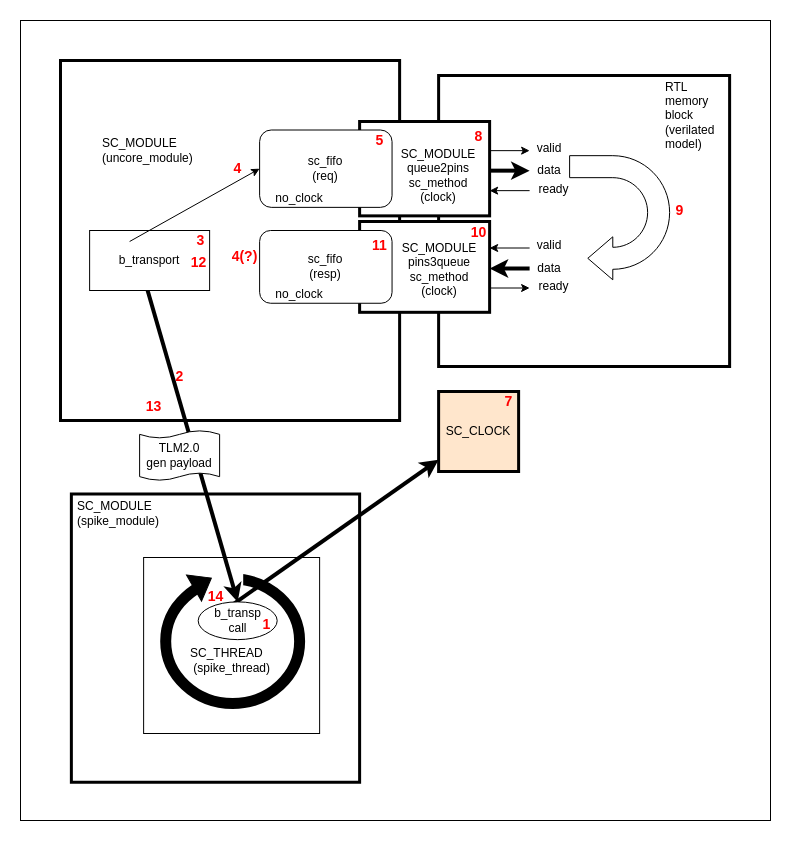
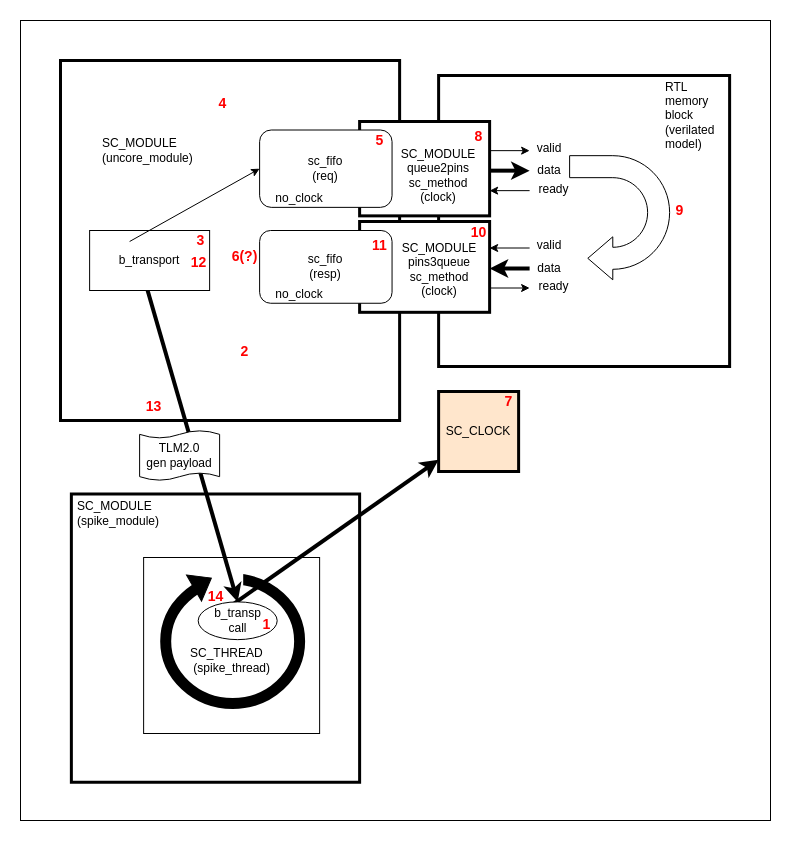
  <mxCell id="0" />
  <mxCell id="1" parent="0" />
  <mxCell id="2" value="" style="rounded=0;whiteSpace=wrap;html=1;fillStyle=solid;fillColor=#FFFFFF;" parent="1" vertex="1"><mxGeometry width="750" height="800" as="geometry" x="20" y="20" /></mxCell>
  <mxCell id="3" value="" style="whiteSpace=wrap;html=1;aspect=fixed;strokeWidth=3;" parent="1" vertex="1"><mxGeometry x="438.12" y="75" width="291" height="291" as="geometry" /></mxCell>
  <mxCell id="4" value="" style="rounded=0;whiteSpace=wrap;html=1;strokeWidth=3;" parent="1" vertex="1"><mxGeometry x="60" y="60" width="339.12" height="360" as="geometry" /></mxCell>
  <mxCell id="5" value="" style="whiteSpace=wrap;html=1;aspect=fixed;strokeWidth=3;" parent="1" vertex="1"><mxGeometry x="70.87" y="493.5" width="288.25" height="288.25" as="geometry" /></mxCell>
  <mxCell id="6" value="" style="whiteSpace=wrap;html=1;aspect=fixed;" parent="1" vertex="1"><mxGeometry x="143.12" y="557" width="176" height="176" as="geometry" /></mxCell>
  <mxCell id="7" value="" style="ellipse;whiteSpace=wrap;html=1;strokeWidth=11;" parent="1" vertex="1"><mxGeometry x="165.19" y="578.57" width="133.93" height="124.43" as="geometry" /></mxCell>
  <mxCell id="8" value="" style="rounded=0;whiteSpace=wrap;html=1;rotation=0;strokeColor=none;" parent="1" vertex="1"><mxGeometry x="197.69" y="564.57" width="45" height="30" as="geometry" /></mxCell>
  <mxCell id="9" value="" style="triangle;whiteSpace=wrap;html=1;rotation=-30;fillColor=#000000;" parent="1" vertex="1"><mxGeometry x="192.19" y="567.57" width="20" height="30" as="geometry" /></mxCell>
  <mxCell id="10" value="SC_MODULE (spike_module)" style="text;strokeColor=none;fillColor=none;align=left;verticalAlign=middle;spacingLeft=4;spacingRight=4;overflow=hidden;points=[[0,0.5],[1,0.5]];portConstraint=eastwest;rotatable=0;whiteSpace=wrap;html=1;" parent="1" vertex="1"><mxGeometry x="70.87" y="493.5" width="98.25" height="39.5" as="geometry" /></mxCell>
  <mxCell id="11" value="SC_THREAD&amp;nbsp; &amp;nbsp; &amp;nbsp;(spike_thread)" style="text;strokeColor=none;fillColor=none;align=left;verticalAlign=middle;spacingLeft=4;spacingRight=4;overflow=hidden;points=[[0,0.5],[1,0.5]];portConstraint=eastwest;rotatable=0;whiteSpace=wrap;html=1;" parent="1" vertex="1"><mxGeometry x="184.07" y="630.57" width="107.37" height="59.5" as="geometry" /></mxCell>
  <mxCell id="12" value="SC_MODULE (uncore_module)" style="text;strokeColor=none;fillColor=none;align=left;verticalAlign=middle;spacingLeft=4;spacingRight=4;overflow=hidden;points=[[0,0.5],[1,0.5]];portConstraint=eastwest;rotatable=0;whiteSpace=wrap;html=1;" parent="1" vertex="1"><mxGeometry x="95.87" y="130" width="108.25" height="39.5" as="geometry" /></mxCell>
  <mxCell id="13" value="b_transport" style="rounded=0;whiteSpace=wrap;html=1;" parent="1" vertex="1"><mxGeometry x="89.12" y="230" width="120" height="60" as="geometry" /></mxCell>
  <mxCell id="14" value="" style="endArrow=classic;html=1;rounded=0;strokeWidth=4;exitX=0.378;exitY=0.158;exitDx=0;exitDy=0;exitPerimeter=0;" parent="1" source="17" target="41" edge="1"><mxGeometry width="50" height="50" relative="1" as="geometry"><mxPoint x="389.12" y="480" as="sourcePoint" /><mxPoint x="409.12" y="390" as="targetPoint" /></mxGeometry></mxCell>
  <mxCell id="15" value="" style="endArrow=classic;html=1;rounded=0;exitX=0.5;exitY=1;exitDx=0;exitDy=0;strokeWidth=4;entryX=0.5;entryY=0;entryDx=0;entryDy=0;" parent="1" target="17" edge="1"><mxGeometry width="50" height="50" relative="1" as="geometry"><mxPoint x="147.12" y="290" as="sourcePoint" /><mxPoint x="229.12" y="520" as="targetPoint" /></mxGeometry></mxCell>
  <mxCell id="16" value="TLM2.0&lt;div&gt;gen payload&lt;/div&gt;" style="shape=tape;whiteSpace=wrap;html=1;size=0.154;" parent="1" vertex="1"><mxGeometry x="139.12" y="430" width="80" height="50" as="geometry" /></mxCell>
  <mxCell id="17" value="b_transp&lt;div&gt;call&lt;/div&gt;" style="ellipse;whiteSpace=wrap;html=1;strokeWidth=1;" parent="1" vertex="1"><mxGeometry x="197.69" y="601.37" width="79" height="37.75" as="geometry" /></mxCell>
  <mxCell id="18" value="" style="rounded=0;whiteSpace=wrap;html=1;strokeWidth=3;" parent="1" vertex="1"><mxGeometry x="359.12" y="121" width="130" height="94.37" as="geometry" /></mxCell>
  <mxCell id="19" value="sc_fifo&lt;div&gt;(req)&lt;/div&gt;" style="rounded=1;whiteSpace=wrap;html=1;" parent="1" vertex="1"><mxGeometry x="259.12" y="129.5" width="132.43" height="77.37" as="geometry" /></mxCell>
  <mxCell id="20" value="" style="rounded=0;whiteSpace=wrap;html=1;strokeWidth=3;" parent="1" vertex="1"><mxGeometry x="359.12" y="221" width="130" height="90.81" as="geometry" /></mxCell>
  <mxCell id="21" value="sc_fifo&lt;div&gt;(resp)&lt;/div&gt;" style="rounded=1;whiteSpace=wrap;html=1;" parent="1" vertex="1"><mxGeometry x="259.12" y="230" width="132.43" height="72.75" as="geometry" /></mxCell>
  <mxCell id="22" value="" style="endArrow=classic;html=1;rounded=0;entryX=0;entryY=0.5;entryDx=0;entryDy=0;" parent="1" target="19" edge="1"><mxGeometry width="50" height="50" relative="1" as="geometry"><mxPoint x="129.12" y="241" as="sourcePoint" /><mxPoint x="179.12" y="191" as="targetPoint" /></mxGeometry></mxCell>
  <mxCell id="23" value="RTL&lt;div&gt;memory block&lt;/div&gt;&lt;div&gt;(verilated&lt;/div&gt;&lt;div&gt;model)&lt;/div&gt;" style="text;strokeColor=none;fillColor=none;align=left;verticalAlign=middle;spacingLeft=4;spacingRight=4;overflow=hidden;points=[[0,0.5],[1,0.5]];portConstraint=eastwest;rotatable=0;whiteSpace=wrap;html=1;" parent="1" vertex="1"><mxGeometry x="659.12" y="75.15" width="80" height="80" as="geometry" /></mxCell>
  <mxCell id="24" value="" style="html=1;shadow=0;dashed=0;align=center;verticalAlign=middle;shape=mxgraph.arrows2.uTurnArrow;dy=11;arrowHead=43;dx2=25;rotation=-180;" parent="1" vertex="1"><mxGeometry x="569.12" y="155.15" width="100" height="124.15" as="geometry" /></mxCell>
  <mxCell id="25" value="" style="endArrow=classic;html=1;rounded=0;" parent="1" edge="1"><mxGeometry width="50" height="50" relative="1" as="geometry"><mxPoint x="489.12" y="150.15" as="sourcePoint" /><mxPoint x="529.12" y="150.15" as="targetPoint" /></mxGeometry></mxCell>
  <mxCell id="26" value="" style="endArrow=classic;html=1;rounded=0;strokeWidth=4;" parent="1" edge="1"><mxGeometry width="50" height="50" relative="1" as="geometry"><mxPoint x="489.12" y="170.15" as="sourcePoint" /><mxPoint x="529.12" y="170.15" as="targetPoint" /></mxGeometry></mxCell>
  <mxCell id="27" value="" style="endArrow=classic;html=1;rounded=0;" parent="1" edge="1"><mxGeometry width="50" height="50" relative="1" as="geometry"><mxPoint x="529.12" y="190.15" as="sourcePoint" /><mxPoint x="489.12" y="190.15" as="targetPoint" /></mxGeometry></mxCell>
  <mxCell id="28" value="valid" style="text;html=1;align=center;verticalAlign=middle;whiteSpace=wrap;rounded=0;" parent="1" vertex="1"><mxGeometry x="519.12" y="132.65" width="60" height="30" as="geometry" /></mxCell>
  <mxCell id="29" value="data" style="text;html=1;align=center;verticalAlign=middle;whiteSpace=wrap;rounded=0;" parent="1" vertex="1"><mxGeometry x="519.12" y="155.15" width="60" height="30" as="geometry" /></mxCell>
  <mxCell id="30" value="ready" style="text;html=1;align=center;verticalAlign=middle;whiteSpace=wrap;rounded=0;" parent="1" vertex="1"><mxGeometry x="518.12" y="173.72" width="71" height="30" as="geometry" /></mxCell>
  <mxCell id="31" value="" style="endArrow=classic;html=1;rounded=0;" parent="1" edge="1"><mxGeometry width="50" height="50" relative="1" as="geometry"><mxPoint x="489.12" y="287.5" as="sourcePoint" /><mxPoint x="529.12" y="287.5" as="targetPoint" /></mxGeometry></mxCell>
  <mxCell id="32" value="" style="endArrow=classic;html=1;rounded=0;strokeWidth=4;" parent="1" edge="1"><mxGeometry width="50" height="50" relative="1" as="geometry"><mxPoint x="529.12" y="268" as="sourcePoint" /><mxPoint x="489.12" y="268" as="targetPoint" /></mxGeometry></mxCell>
  <mxCell id="33" value="" style="endArrow=classic;html=1;rounded=0;" parent="1" edge="1"><mxGeometry width="50" height="50" relative="1" as="geometry"><mxPoint x="529.12" y="247.5" as="sourcePoint" /><mxPoint x="489.12" y="247.5" as="targetPoint" /></mxGeometry></mxCell>
  <mxCell id="34" value="valid" style="text;html=1;align=center;verticalAlign=middle;whiteSpace=wrap;rounded=0;" parent="1" vertex="1"><mxGeometry x="519.12" y="230" width="60" height="30" as="geometry" /></mxCell>
  <mxCell id="35" value="data" style="text;html=1;align=center;verticalAlign=middle;whiteSpace=wrap;rounded=0;" parent="1" vertex="1"><mxGeometry x="519.12" y="252.5" width="60" height="30" as="geometry" /></mxCell>
  <mxCell id="36" value="ready" style="text;html=1;align=center;verticalAlign=middle;whiteSpace=wrap;rounded=0;" parent="1" vertex="1"><mxGeometry x="518.12" y="271.07" width="71" height="30" as="geometry" /></mxCell>
  <mxCell id="37" value="no_clock" style="text;html=1;align=center;verticalAlign=middle;whiteSpace=wrap;rounded=0;" parent="1" vertex="1"><mxGeometry x="269.12" y="279.3" width="60" height="30" as="geometry" /></mxCell>
  <mxCell id="38" value="no_clock" style="text;html=1;align=center;verticalAlign=middle;whiteSpace=wrap;rounded=0;" parent="1" vertex="1"><mxGeometry x="269.12" y="183.15" width="60" height="30" as="geometry" /></mxCell>
  <mxCell id="39" value="&lt;div&gt;&lt;br&gt;&lt;/div&gt;SC_MODULE&lt;div&gt;queue2pins&lt;/div&gt;&lt;div&gt;sc_method&lt;/div&gt;&lt;div&gt;(clock)&lt;/div&gt;" style="text;html=1;align=center;verticalAlign=middle;whiteSpace=wrap;rounded=0;" parent="1" vertex="1"><mxGeometry x="409.12" y="153.15" width="58" height="30" as="geometry" /></mxCell>
  <mxCell id="40" value="&lt;div&gt;&lt;br&gt;&lt;/div&gt;SC_MODULE&lt;div&gt;pins3queue&lt;/div&gt;&lt;div&gt;sc_method&lt;/div&gt;&lt;div&gt;(clock)&lt;/div&gt;" style="text;html=1;align=center;verticalAlign=middle;whiteSpace=wrap;rounded=0;" parent="1" vertex="1"><mxGeometry x="409.12" y="247.44" width="60" height="30" as="geometry" /></mxCell>
  <mxCell id="41" value="SC_CLOCK" style="whiteSpace=wrap;html=1;aspect=fixed;strokeWidth=3;fillColor=#ffe6cc;" parent="1" vertex="1"><mxGeometry x="438.12" y="391" width="80" height="80" as="geometry" /></mxCell>
  <mxCell id="42" value="&lt;font&gt;1&lt;/font&gt;" style="text;html=1;align=center;verticalAlign=middle;whiteSpace=wrap;rounded=0;strokeWidth=1;fontColor=light-dark(#ff0000, #ededed);fontSize=14;fontStyle=1" parent="1" vertex="1"><mxGeometry x="255.69" y="609.12" width="21" height="30" as="geometry" /></mxCell>
- <mxCell id="43" value="&lt;font&gt;2&lt;/font&gt;" style="text;html=1;align=center;verticalAlign=middle;whiteSpace=wrap;rounded=0;strokeWidth=1;fontColor=light-dark(#ff0000, #ededed);fontSize=14;fontStyle=1" parent="1" vertex="1"><mxGeometry x="169.12" y="361" width="21" height="30" as="geometry" /></mxCell>
+ <mxCell id="43" value="&lt;font&gt;2&lt;/font&gt;" style="text;html=1;align=center;verticalAlign=middle;whiteSpace=wrap;rounded=0;strokeWidth=1;fontColor=light-dark(#ff0000, #ededed);fontSize=14;fontStyle=1" parent="1" vertex="1"><mxGeometry x="234.12" y="336" width="21" height="30" as="geometry" /></mxCell>
  <mxCell id="44" value="&lt;font&gt;3&lt;/font&gt;" style="text;html=1;align=center;verticalAlign=middle;whiteSpace=wrap;rounded=0;strokeWidth=1;fontColor=light-dark(#ff0000, #ededed);fontSize=14;fontStyle=1" parent="1" vertex="1"><mxGeometry x="190.12" y="225" width="21" height="30" as="geometry" /></mxCell>
- <mxCell id="45" value="&lt;font&gt;4&lt;/font&gt;" style="text;html=1;align=center;verticalAlign=middle;whiteSpace=wrap;rounded=0;strokeWidth=1;fontColor=light-dark(#ff0000, #ededed);fontSize=14;fontStyle=1" parent="1" vertex="1"><mxGeometry x="227.26" y="153.15" width="21" height="30" as="geometry" /></mxCell>
- <mxCell id="46" value="&lt;font&gt;4(?)&lt;/font&gt;" style="text;html=1;align=center;verticalAlign=middle;whiteSpace=wrap;rounded=0;strokeWidth=1;fontColor=light-dark(#ff0000, #ededed);fontSize=14;fontStyle=1" parent="1" vertex="1"><mxGeometry x="230" y="241.07" width="28.69" height="30" as="geometry" /></mxCell>
+ <mxCell id="45" value="&lt;font&gt;4&lt;/font&gt;" style="text;html=1;align=center;verticalAlign=middle;whiteSpace=wrap;rounded=0;strokeWidth=1;fontColor=light-dark(#ff0000, #ededed);fontSize=14;fontStyle=1" parent="1" vertex="1"><mxGeometry x="212.26" y="88.15" width="21" height="30" as="geometry" /></mxCell>
+ <mxCell id="46" value="&lt;font&gt;6(?)&lt;/font&gt;" style="text;html=1;align=center;verticalAlign=middle;whiteSpace=wrap;rounded=0;strokeWidth=1;fontColor=light-dark(#ff0000, #ededed);fontSize=14;fontStyle=1" parent="1" vertex="1"><mxGeometry x="230" y="241.07" width="28.69" height="30" as="geometry" /></mxCell>
  <mxCell id="47" value="&lt;font&gt;7&lt;/font&gt;" style="text;html=1;align=center;verticalAlign=middle;whiteSpace=wrap;rounded=0;strokeWidth=1;fontColor=light-dark(#ff0000, #ededed);fontSize=14;fontStyle=1" parent="1" vertex="1"><mxGeometry x="498.12" y="386" width="21" height="30" as="geometry" /></mxCell>
  <mxCell id="48" value="&lt;font&gt;8&lt;/font&gt;" style="text;html=1;align=center;verticalAlign=middle;whiteSpace=wrap;rounded=0;strokeWidth=1;fontColor=light-dark(#ff0000, #ededed);fontSize=14;fontStyle=1" parent="1" vertex="1"><mxGeometry x="467.62" y="121" width="21" height="30" as="geometry" /></mxCell>
  <mxCell id="49" value="9" style="text;html=1;align=center;verticalAlign=middle;whiteSpace=wrap;rounded=0;strokeWidth=1;fontColor=light-dark(#ff0000, #ededed);fontSize=14;fontStyle=1" parent="1" vertex="1"><mxGeometry x="669.12" y="195" width="21" height="30" as="geometry" /></mxCell>
  <mxCell id="50" value="10" style="text;html=1;align=center;verticalAlign=middle;whiteSpace=wrap;rounded=0;strokeWidth=1;fontColor=light-dark(#ff0000, #ededed);fontSize=14;fontStyle=1" parent="1" vertex="1"><mxGeometry x="467.62" y="217.44" width="21" height="30" as="geometry" /></mxCell>
  <mxCell id="51" value="11" style="text;html=1;align=center;verticalAlign=middle;whiteSpace=wrap;rounded=0;strokeWidth=1;fontColor=light-dark(#ff0000, #ededed);fontSize=14;fontStyle=1" parent="1" vertex="1"><mxGeometry x="369.12" y="230" width="21" height="30" as="geometry" /></mxCell>
  <mxCell id="52" value="&lt;font&gt;5&lt;/font&gt;" style="text;html=1;align=center;verticalAlign=middle;whiteSpace=wrap;rounded=0;strokeWidth=1;fontColor=light-dark(#ff0000, #ededed);fontSize=14;fontStyle=1" parent="1" vertex="1"><mxGeometry x="369.12" y="125.15" width="21" height="30" as="geometry" /></mxCell>
  <mxCell id="53" value="&lt;font&gt;12&lt;/font&gt;" style="text;html=1;align=center;verticalAlign=middle;whiteSpace=wrap;rounded=0;strokeWidth=1;fontColor=light-dark(#ff0000, #ededed);fontSize=14;fontStyle=1" parent="1" vertex="1"><mxGeometry x="188.12" y="247.44" width="21" height="30" as="geometry" /></mxCell>
  <mxCell id="54" value="&lt;font&gt;13&lt;/font&gt;" style="text;html=1;align=center;verticalAlign=middle;whiteSpace=wrap;rounded=0;strokeWidth=1;fontColor=light-dark(#ff0000, #ededed);fontSize=14;fontStyle=1" parent="1" vertex="1"><mxGeometry x="143.12" y="391" width="21" height="30" as="geometry" /></mxCell>
  <mxCell id="55" value="&lt;font&gt;14&lt;/font&gt;" style="text;html=1;align=center;verticalAlign=middle;whiteSpace=wrap;rounded=0;strokeWidth=1;fontColor=light-dark(#ff0000, #ededed);fontSize=14;fontStyle=1" parent="1" vertex="1"><mxGeometry x="204.5" y="581" width="21" height="30" as="geometry" /></mxCell>
